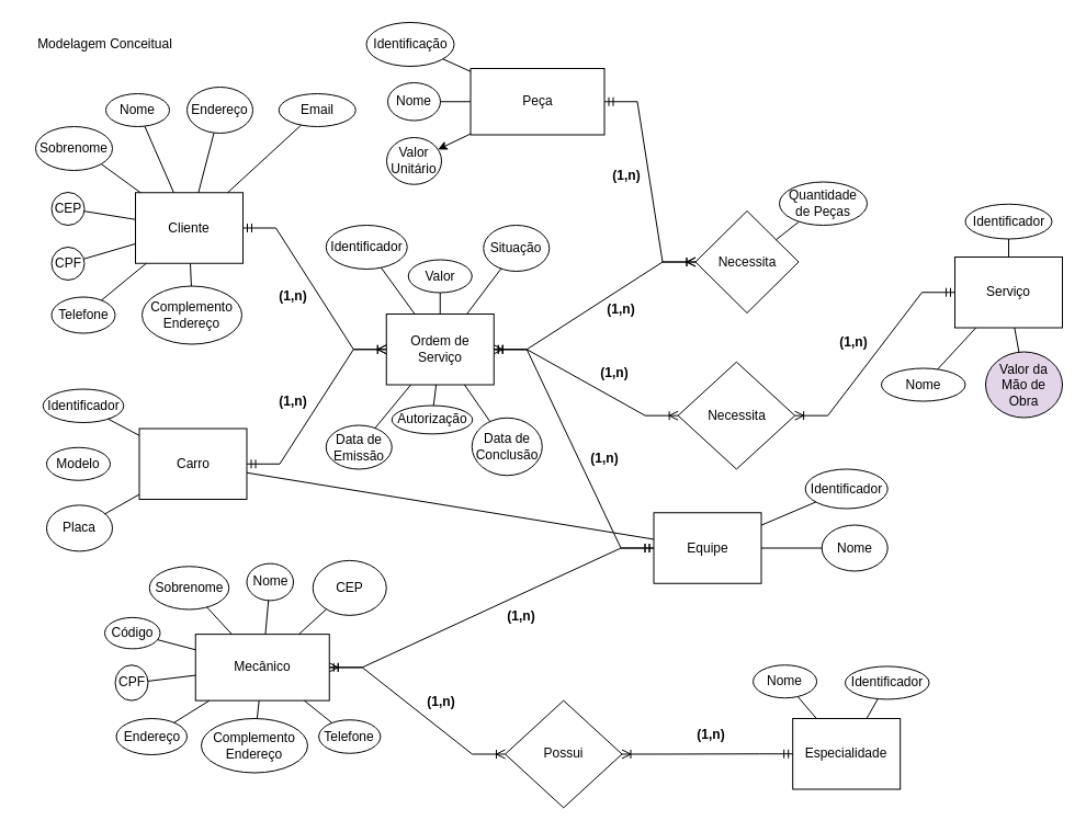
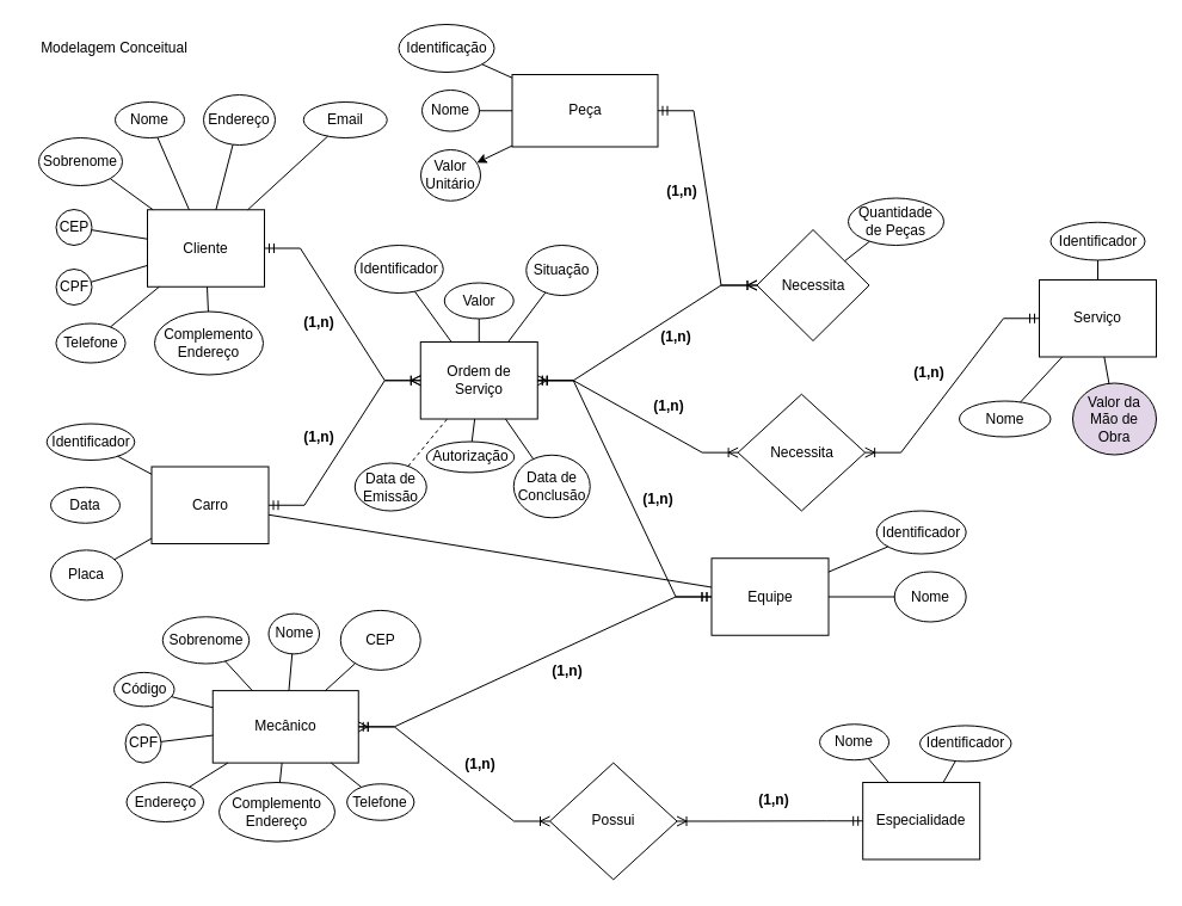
  <mxCell id="0" />
  <mxCell id="1" parent="0" />
  <mxCell id="2" value="Modelagem Conceitual" style="text;html=1;align=center;verticalAlign=middle;resizable=0;points=[];autosize=1;strokeColor=none;fillColor=none;" parent="1" vertex="1"><mxGeometry y="25" width="150" height="30" as="geometry" x="20" /></mxCell>
  <mxCell id="3" value="Cliente" style="rounded=0;whiteSpace=wrap;html=1;" parent="1" vertex="1"><mxGeometry x="123" y="175.25" width="98" height="64.5" as="geometry" /></mxCell>
  <mxCell id="4" value="Necessita" style="rhombus;whiteSpace=wrap;html=1;" parent="1" vertex="1"><mxGeometry x="633.5" y="192" width="94" height="93" as="geometry" /></mxCell>
  <mxCell id="5" value="Peça" style="rounded=0;whiteSpace=wrap;html=1;" parent="1" vertex="1"><mxGeometry x="428.5" y="62" width="122" height="60.5" as="geometry" /></mxCell>
  <mxCell id="6" value="Nome" style="ellipse;whiteSpace=wrap;html=1;" parent="1" vertex="1"><mxGeometry x="96" y="85" width="58" height="30" as="geometry" /></mxCell>
  <mxCell id="7" value="Sobrenome" style="ellipse;whiteSpace=wrap;html=1;" parent="1" vertex="1"><mxGeometry x="32" y="115" width="70" height="40" as="geometry" /></mxCell>
  <mxCell id="8" value="Endereço" style="ellipse;whiteSpace=wrap;html=1;" parent="1" vertex="1"><mxGeometry x="170" y="79" width="60" height="42" as="geometry" /></mxCell>
  <mxCell id="9" value="Complemento Endereço" style="ellipse;whiteSpace=wrap;html=1;" parent="1" vertex="1"><mxGeometry x="129" y="260.5" width="91" height="53" as="geometry" /></mxCell>
  <mxCell id="10" value="Telefone" style="ellipse;whiteSpace=wrap;html=1;" parent="1" vertex="1"><mxGeometry x="46.5" y="270.5" width="58" height="33" as="geometry" /></mxCell>
  <mxCell id="11" value="Email" style="ellipse;whiteSpace=wrap;html=1;" parent="1" vertex="1"><mxGeometry x="253.75" y="85" width="70" height="30" as="geometry" /></mxCell>
  <mxCell id="12" value="Quantidade de Peças" style="ellipse;whiteSpace=wrap;html=1;" parent="1" vertex="1"><mxGeometry x="710" y="165.5" width="80" height="39.5" as="geometry" /></mxCell>
  <mxCell id="13" value="Identificação" style="ellipse;whiteSpace=wrap;html=1;" parent="1" vertex="1"><mxGeometry x="333.5" y="20" width="80" height="40" as="geometry" /></mxCell>
  <mxCell id="14" value="Nome" style="ellipse;whiteSpace=wrap;html=1;" parent="1" vertex="1"><mxGeometry x="353" y="75" width="48" height="34.5" as="geometry" /></mxCell>
  <mxCell id="15" value="Valor Unitário" style="ellipse;whiteSpace=wrap;html=1;" parent="1" vertex="1"><mxGeometry x="352" y="125" width="50" height="42.75" as="geometry" /></mxCell>
  <mxCell id="16" value="" style="endArrow=none;html=1;rounded=0;entryX=1;entryY=1;entryDx=0;entryDy=0;" parent="1" source="3" target="7" edge="1"><mxGeometry width="50" height="50" relative="1" as="geometry"><mxPoint x="280" y="255" as="sourcePoint" /><mxPoint x="330" y="205" as="targetPoint" /></mxGeometry></mxCell>
  <mxCell id="17" value="" style="endArrow=none;html=1;rounded=0;" parent="1" source="3" target="6" edge="1"><mxGeometry width="50" height="50" relative="1" as="geometry"><mxPoint x="280" y="255" as="sourcePoint" /><mxPoint x="330" y="205" as="targetPoint" /></mxGeometry></mxCell>
  <mxCell id="18" value="" style="endArrow=none;html=1;rounded=0;" parent="1" source="3" target="8" edge="1"><mxGeometry width="50" height="50" relative="1" as="geometry"><mxPoint x="280" y="255" as="sourcePoint" /><mxPoint x="330" y="205" as="targetPoint" /></mxGeometry></mxCell>
  <mxCell id="19" value="" style="endArrow=none;html=1;rounded=0;" parent="1" source="9" target="3" edge="1"><mxGeometry width="50" height="50" relative="1" as="geometry"><mxPoint x="280" y="255" as="sourcePoint" /><mxPoint x="330" y="205" as="targetPoint" /></mxGeometry></mxCell>
  <mxCell id="20" value="" style="endArrow=none;html=1;rounded=0;" parent="1" source="11" target="3" edge="1"><mxGeometry width="50" height="50" relative="1" as="geometry"><mxPoint x="280" y="255" as="sourcePoint" /><mxPoint x="330" y="205" as="targetPoint" /></mxGeometry></mxCell>
  <mxCell id="21" value="" style="endArrow=none;html=1;rounded=0;" parent="1" source="3" target="10" edge="1"><mxGeometry width="50" height="50" relative="1" as="geometry"><mxPoint x="280" y="255" as="sourcePoint" /><mxPoint x="330" y="205" as="targetPoint" /></mxGeometry></mxCell>
  <mxCell id="22" value="" style="endArrow=none;html=1;rounded=0;" parent="1" source="12" target="4" edge="1"><mxGeometry width="50" height="50" relative="1" as="geometry"><mxPoint x="590" y="164.25" as="sourcePoint" /><mxPoint x="640" y="114.25" as="targetPoint" /></mxGeometry></mxCell>
  <mxCell id="23" value="" style="endArrow=none;html=1;rounded=0;" parent="1" source="5" target="13" edge="1"><mxGeometry width="50" height="50" relative="1" as="geometry"><mxPoint x="263.5" y="255" as="sourcePoint" /><mxPoint x="313.5" y="205" as="targetPoint" /></mxGeometry></mxCell>
  <mxCell id="24" value="" style="endArrow=none;html=1;rounded=0;" parent="1" source="5" target="14" edge="1"><mxGeometry width="50" height="50" relative="1" as="geometry"><mxPoint x="263.5" y="255" as="sourcePoint" /><mxPoint x="313.5" y="205" as="targetPoint" /></mxGeometry></mxCell>
  <mxCell id="25" value="" style="endArrow=classic;html=1;rounded=0;" parent="1" source="5" target="15" edge="1"><mxGeometry width="50" height="50" relative="1" as="geometry"><mxPoint x="263.5" y="255" as="sourcePoint" /><mxPoint x="313.5" y="205" as="targetPoint" /></mxGeometry></mxCell>
  <mxCell id="26" value="&lt;b&gt;(1,n)&lt;/b&gt;" style="text;strokeColor=none;align=center;fillColor=none;html=1;verticalAlign=middle;whiteSpace=wrap;rounded=0;" parent="1" vertex="1"><mxGeometry x="617.63" y="655" width="60" height="30" as="geometry" /></mxCell>
  <mxCell id="27" value="&lt;b&gt;(1,n)&lt;/b&gt;" style="text;strokeColor=none;align=center;fillColor=none;html=1;verticalAlign=middle;whiteSpace=wrap;rounded=0;" parent="1" vertex="1"><mxGeometry x="236.75" y="255" width="60" height="30" as="geometry" /></mxCell>
  <mxCell id="28" value="CEP" style="ellipse;whiteSpace=wrap;html=1;" parent="1" vertex="1"><mxGeometry x="46.5" y="175" width="30" height="30" as="geometry" /></mxCell>
  <mxCell id="29" value="" style="endArrow=none;html=1;rounded=0;" parent="1" source="28" target="3" edge="1"><mxGeometry width="50" height="50" relative="1" as="geometry"><mxPoint x="420" y="285" as="sourcePoint" /><mxPoint x="470" y="235" as="targetPoint" /></mxGeometry></mxCell>
  <mxCell id="30" value="CPF" style="ellipse;whiteSpace=wrap;html=1;" parent="1" vertex="1"><mxGeometry x="46.5" y="225" width="30" height="30" as="geometry" /></mxCell>
  <mxCell id="31" value="" style="endArrow=none;html=1;rounded=0;" parent="1" source="30" target="3" edge="1"><mxGeometry width="50" height="50" relative="1" as="geometry"><mxPoint x="420" y="285" as="sourcePoint" /><mxPoint x="470" y="235" as="targetPoint" /></mxGeometry></mxCell>
  <mxCell id="32" value="Carro" style="rounded=0;whiteSpace=wrap;html=1;" parent="1" vertex="1"><mxGeometry x="126.5" y="390.5" width="98" height="64.5" as="geometry" /></mxCell>
- <mxCell id="33" value="Modelo" style="ellipse;whiteSpace=wrap;html=1;" parent="1" vertex="1"><mxGeometry x="42" y="407.75" width="58" height="30" as="geometry" /></mxCell>
+ <mxCell id="33" value="Data" style="ellipse;whiteSpace=wrap;html=1;" parent="1" vertex="1"><mxGeometry x="42" y="407.75" width="58" height="30" as="geometry" /></mxCell>
  <mxCell id="34" value="Placa" style="ellipse;whiteSpace=wrap;html=1;" parent="1" vertex="1"><mxGeometry x="42" y="460.37" width="60" height="42" as="geometry" /></mxCell>
  <mxCell id="35" value="" style="endArrow=none;html=1;rounded=0;" parent="1" source="32" target="70" edge="1"><mxGeometry width="50" height="50" relative="1" as="geometry"><mxPoint x="300" y="485" as="sourcePoint" /><mxPoint x="350" y="435" as="targetPoint" /></mxGeometry></mxCell>
  <mxCell id="36" value="" style="endArrow=none;html=1;rounded=0;" parent="1" source="32" target="34" edge="1"><mxGeometry width="50" height="50" relative="1" as="geometry"><mxPoint x="300" y="485" as="sourcePoint" /><mxPoint x="350" y="435" as="targetPoint" /></mxGeometry></mxCell>
  <mxCell id="37" value="Mecânico" style="rounded=0;whiteSpace=wrap;html=1;" parent="1" vertex="1"><mxGeometry x="177.75" y="578.11" width="122" height="60.5" as="geometry" /></mxCell>
  <mxCell id="38" value="Código" style="ellipse;whiteSpace=wrap;html=1;" parent="1" vertex="1"><mxGeometry x="95" y="562.87" width="50.5" height="28.5" as="geometry" /></mxCell>
  <mxCell id="39" value="Nome" style="ellipse;whiteSpace=wrap;html=1;" parent="1" vertex="1"><mxGeometry x="224.5" y="513.62" width="42.5" height="33.75" as="geometry" /></mxCell>
  <mxCell id="40" value="Sobrenome" style="ellipse;whiteSpace=wrap;html=1;" parent="1" vertex="1"><mxGeometry x="135.75" y="516.25" width="72.5" height="39.25" as="geometry" /></mxCell>
  <mxCell id="41" value="CEP" style="ellipse;whiteSpace=wrap;html=1;" parent="1" vertex="1"><mxGeometry x="284.75" y="510.88" width="67" height="50" as="geometry" /></mxCell>
  <mxCell id="42" value="Complemento Endereço" style="ellipse;whiteSpace=wrap;html=1;" parent="1" vertex="1"><mxGeometry x="183" y="655" width="97" height="49.5" as="geometry" /></mxCell>
  <mxCell id="43" value="" style="endArrow=none;html=1;rounded=0;" parent="1" source="37" target="38" edge="1"><mxGeometry width="50" height="50" relative="1" as="geometry"><mxPoint x="-402.75" y="661.61" as="sourcePoint" /><mxPoint x="111.723" y="604.404" as="targetPoint" /></mxGeometry></mxCell>
  <mxCell id="44" value="" style="endArrow=none;html=1;rounded=0;" parent="1" source="37" target="39" edge="1"><mxGeometry width="50" height="50" relative="1" as="geometry"><mxPoint x="-402.75" y="661.61" as="sourcePoint" /><mxPoint x="-352.75" y="611.61" as="targetPoint" /></mxGeometry></mxCell>
  <mxCell id="45" value="" style="endArrow=none;html=1;rounded=0;" parent="1" source="37" target="40" edge="1"><mxGeometry width="50" height="50" relative="1" as="geometry"><mxPoint x="-402.75" y="661.61" as="sourcePoint" /><mxPoint x="-352.75" y="611.61" as="targetPoint" /></mxGeometry></mxCell>
  <mxCell id="46" value="" style="endArrow=none;html=1;rounded=0;" parent="1" source="42" target="37" edge="1"><mxGeometry width="50" height="50" relative="1" as="geometry"><mxPoint x="-402.75" y="661.61" as="sourcePoint" /><mxPoint x="-352.75" y="611.61" as="targetPoint" /></mxGeometry></mxCell>
  <mxCell id="47" value="" style="endArrow=none;html=1;rounded=0;" parent="1" source="41" target="37" edge="1"><mxGeometry width="50" height="50" relative="1" as="geometry"><mxPoint x="-402.75" y="661.61" as="sourcePoint" /><mxPoint x="-352.75" y="611.61" as="targetPoint" /></mxGeometry></mxCell>
  <mxCell id="48" value="Endereço" style="ellipse;whiteSpace=wrap;html=1;" parent="1" vertex="1"><mxGeometry x="105.5" y="655" width="64.5" height="33" as="geometry" /></mxCell>
  <mxCell id="49" value="" style="endArrow=none;html=1;rounded=0;" parent="1" source="37" target="48" edge="1"><mxGeometry width="50" height="50" relative="1" as="geometry"><mxPoint x="-302.75" y="711.61" as="sourcePoint" /><mxPoint x="-252.75" y="661.61" as="targetPoint" /></mxGeometry></mxCell>
  <mxCell id="50" value="CPF" style="ellipse;whiteSpace=wrap;html=1;" parent="1" vertex="1"><mxGeometry x="104.5" y="606.24" width="30" height="32.37" as="geometry" /></mxCell>
  <mxCell id="51" value="" style="endArrow=none;html=1;rounded=0;" parent="1" source="50" target="37" edge="1"><mxGeometry width="50" height="50" relative="1" as="geometry"><mxPoint x="-90.25" y="558.11" as="sourcePoint" /><mxPoint x="-40.25" y="508.11" as="targetPoint" /></mxGeometry></mxCell>
  <mxCell id="52" value="Especialidade" style="rounded=0;whiteSpace=wrap;html=1;" parent="1" vertex="1"><mxGeometry x="722.19" y="655" width="98" height="64.5" as="geometry" /></mxCell>
  <mxCell id="53" value="Nome" style="ellipse;whiteSpace=wrap;html=1;" parent="1" vertex="1"><mxGeometry x="686.07" y="606.24" width="58" height="30" as="geometry" /></mxCell>
  <mxCell id="54" value="Identificador" style="ellipse;whiteSpace=wrap;html=1;" parent="1" vertex="1"><mxGeometry x="770" y="607.42" width="76.5" height="30" as="geometry" /></mxCell>
  <mxCell id="55" value="" style="endArrow=none;html=1;rounded=0;" parent="1" source="52" target="53" edge="1"><mxGeometry width="50" height="50" relative="1" as="geometry"><mxPoint x="625.44" y="345" as="sourcePoint" /><mxPoint x="675.44" y="295" as="targetPoint" /></mxGeometry></mxCell>
  <mxCell id="56" value="" style="endArrow=none;html=1;rounded=0;" parent="1" source="52" target="54" edge="1"><mxGeometry width="50" height="50" relative="1" as="geometry"><mxPoint x="625.44" y="345" as="sourcePoint" /><mxPoint x="675.44" y="295" as="targetPoint" /></mxGeometry></mxCell>
  <mxCell id="57" value="Ordem de Serviço" style="rounded=0;whiteSpace=wrap;html=1;" parent="1" vertex="1"><mxGeometry x="351.75" y="286.01" width="98" height="64.5" as="geometry" /></mxCell>
  <mxCell id="58" value="Valor" style="ellipse;whiteSpace=wrap;html=1;" parent="1" vertex="1"><mxGeometry x="371.75" y="236.5" width="58" height="30" as="geometry" /></mxCell>
  <mxCell id="59" value="Situação" style="ellipse;whiteSpace=wrap;html=1;" parent="1" vertex="1"><mxGeometry x="440.25" y="205" width="60" height="42" as="geometry" /></mxCell>
  <mxCell id="60" value="Autorização" style="ellipse;whiteSpace=wrap;html=1;" parent="1" vertex="1"><mxGeometry x="356.75" y="369.5" width="73.5" height="25.87" as="geometry" /></mxCell>
  <mxCell id="61" value="Data de Conclusão" style="ellipse;whiteSpace=wrap;html=1;" parent="1" vertex="1"><mxGeometry x="429.75" y="380.75" width="64" height="52.5" as="geometry" /></mxCell>
  <mxCell id="62" value="" style="endArrow=none;html=1;rounded=0;" parent="1" source="57" target="58" edge="1"><mxGeometry width="50" height="50" relative="1" as="geometry"><mxPoint x="508.75" y="358.13" as="sourcePoint" /><mxPoint x="558.75" y="308.13" as="targetPoint" /></mxGeometry></mxCell>
  <mxCell id="63" value="" style="endArrow=none;html=1;rounded=0;" parent="1" source="57" target="59" edge="1"><mxGeometry width="50" height="50" relative="1" as="geometry"><mxPoint x="508.75" y="358.13" as="sourcePoint" /><mxPoint x="558.75" y="308.13" as="targetPoint" /></mxGeometry></mxCell>
  <mxCell id="64" value="" style="endArrow=none;html=1;rounded=0;" parent="1" source="60" target="57" edge="1"><mxGeometry width="50" height="50" relative="1" as="geometry"><mxPoint x="508.75" y="358.13" as="sourcePoint" /><mxPoint x="558.75" y="308.13" as="targetPoint" /></mxGeometry></mxCell>
  <mxCell id="65" value="" style="endArrow=none;html=1;rounded=0;" parent="1" source="61" target="57" edge="1"><mxGeometry width="50" height="50" relative="1" as="geometry"><mxPoint x="508.75" y="358.13" as="sourcePoint" /><mxPoint x="558.75" y="308.13" as="targetPoint" /></mxGeometry></mxCell>
  <mxCell id="66" value="Identificador" style="ellipse;whiteSpace=wrap;html=1;" parent="1" vertex="1"><mxGeometry x="296.75" y="205" width="74" height="40" as="geometry" /></mxCell>
  <mxCell id="67" value="" style="endArrow=none;html=1;rounded=0;" parent="1" source="66" target="57" edge="1"><mxGeometry width="50" height="50" relative="1" as="geometry"><mxPoint x="648.75" y="388.13" as="sourcePoint" /><mxPoint x="698.75" y="338.13" as="targetPoint" /></mxGeometry></mxCell>
  <mxCell id="68" value="Data de Emissão" style="ellipse;whiteSpace=wrap;html=1;" parent="1" vertex="1"><mxGeometry x="296.75" y="387.5" width="60" height="40" as="geometry" /></mxCell>
- <mxCell id="69" value="" style="endArrow=none;html=1;rounded=0;" parent="1" source="68" target="57" edge="1"><mxGeometry width="50" height="50" relative="1" as="geometry"><mxPoint x="648.75" y="388.13" as="sourcePoint" /><mxPoint x="698.75" y="338.13" as="targetPoint" /></mxGeometry></mxCell>
+ <mxCell id="69" value="" style="endArrow=none;html=1;rounded=0;dashed=1;" parent="1" source="68" target="57" edge="1"><mxGeometry width="50" height="50" relative="1" as="geometry"><mxPoint x="648.75" y="388.13" as="sourcePoint" /><mxPoint x="698.75" y="338.13" as="targetPoint" /></mxGeometry></mxCell>
  <mxCell id="70" value="Equipe" style="rounded=0;whiteSpace=wrap;html=1;" parent="1" vertex="1"><mxGeometry x="595.5" y="467.25" width="98" height="64.5" as="geometry" /></mxCell>
  <mxCell id="71" value="Identificador" style="ellipse;whiteSpace=wrap;html=1;" parent="1" vertex="1"><mxGeometry x="733.69" y="427.5" width="75" height="36" as="geometry" /></mxCell>
  <mxCell id="72" value="Nome" style="ellipse;whiteSpace=wrap;html=1;" parent="1" vertex="1"><mxGeometry x="748.69" y="478.5" width="60" height="42" as="geometry" /></mxCell>
  <mxCell id="73" value="" style="endArrow=none;html=1;rounded=0;" parent="1" source="70" target="71" edge="1"><mxGeometry width="50" height="50" relative="1" as="geometry"><mxPoint x="1204.5" y="619.37" as="sourcePoint" /><mxPoint x="994.774" y="496.93" as="targetPoint" /></mxGeometry></mxCell>
  <mxCell id="74" value="" style="endArrow=none;html=1;rounded=0;" parent="1" source="70" target="72" edge="1"><mxGeometry width="50" height="50" relative="1" as="geometry"><mxPoint x="1204.5" y="619.37" as="sourcePoint" /><mxPoint x="1254.5" y="569.37" as="targetPoint" /></mxGeometry></mxCell>
  <mxCell id="75" value="Serviço" style="rounded=0;whiteSpace=wrap;html=1;" parent="1" vertex="1"><mxGeometry x="870" y="234" width="98" height="64.5" as="geometry" /></mxCell>
  <mxCell id="76" value="Identificador" style="ellipse;whiteSpace=wrap;html=1;" parent="1" vertex="1"><mxGeometry x="879.5" y="185.75" width="79" height="31.75" as="geometry" /></mxCell>
  <mxCell id="77" value="Nome" style="ellipse;whiteSpace=wrap;html=1;" parent="1" vertex="1"><mxGeometry x="803" y="335.51" width="76.5" height="30" as="geometry" /></mxCell>
  <mxCell id="78" value="" style="endArrow=none;html=1;rounded=0;" parent="1" source="75" target="76" edge="1"><mxGeometry width="50" height="50" relative="1" as="geometry"><mxPoint x="811" y="-16" as="sourcePoint" /><mxPoint x="861" y="-66" as="targetPoint" /></mxGeometry></mxCell>
  <mxCell id="79" value="" style="endArrow=none;html=1;rounded=0;" parent="1" source="75" target="77" edge="1"><mxGeometry width="50" height="50" relative="1" as="geometry"><mxPoint x="811" y="-16" as="sourcePoint" /><mxPoint x="861" y="-66" as="targetPoint" /></mxGeometry></mxCell>
  <mxCell id="80" value="Valor da Mão de Obra" style="ellipse;whiteSpace=wrap;html=1;fillColor=#e1d5e7;" parent="1" vertex="1"><mxGeometry x="898" y="320.51" width="70" height="60" as="geometry" /></mxCell>
  <mxCell id="81" value="" style="endArrow=none;html=1;rounded=0;" parent="1" source="80" target="75" edge="1"><mxGeometry width="50" height="50" relative="1" as="geometry"><mxPoint x="794.5" y="314" as="sourcePoint" /><mxPoint x="844.5" y="264" as="targetPoint" /></mxGeometry></mxCell>
  <mxCell id="82" value="" style="edgeStyle=entityRelationEdgeStyle;fontSize=12;html=1;endArrow=ERoneToMany;startArrow=ERmandOne;rounded=0;" parent="1" source="3" target="57" edge="1"><mxGeometry width="100" height="100" relative="1" as="geometry"><mxPoint x="390" y="475" as="sourcePoint" /><mxPoint x="350" y="395" as="targetPoint" /></mxGeometry></mxCell>
  <mxCell id="83" value="&lt;b&gt;(1,n)&lt;/b&gt;" style="text;strokeColor=none;align=center;fillColor=none;html=1;verticalAlign=middle;whiteSpace=wrap;rounded=0;" parent="1" vertex="1"><mxGeometry x="236.75" y="350.51" width="60" height="30" as="geometry" /></mxCell>
  <mxCell id="84" value="Necessita" style="rhombus;whiteSpace=wrap;html=1;" parent="1" vertex="1"><mxGeometry x="617.63" y="329.75" width="106.5" height="97.75" as="geometry" /></mxCell>
  <mxCell id="85" value="&lt;b&gt;(1,n)&lt;/b&gt;" style="text;strokeColor=none;align=center;fillColor=none;html=1;verticalAlign=middle;whiteSpace=wrap;rounded=0;" parent="1" vertex="1"><mxGeometry x="530" y="324.5" width="60" height="30" as="geometry" /></mxCell>
  <mxCell id="86" value="&lt;b&gt;(1,n)&lt;/b&gt;" style="text;strokeColor=none;align=center;fillColor=none;html=1;verticalAlign=middle;whiteSpace=wrap;rounded=0;" parent="1" vertex="1"><mxGeometry x="535.5" y="266.5" width="60" height="30" as="geometry" /></mxCell>
  <mxCell id="87" value="&lt;b&gt;(1,n)&lt;/b&gt;" style="text;strokeColor=none;align=center;fillColor=none;html=1;verticalAlign=middle;whiteSpace=wrap;rounded=0;" parent="1" vertex="1"><mxGeometry x="541" y="145.25" width="60" height="30" as="geometry" /></mxCell>
  <mxCell id="88" value="&lt;b&gt;(1,n)&lt;/b&gt;" style="text;strokeColor=none;align=center;fillColor=none;html=1;verticalAlign=middle;whiteSpace=wrap;rounded=0;" parent="1" vertex="1"><mxGeometry x="747.5" y="296.5" width="60" height="30" as="geometry" /></mxCell>
  <mxCell id="89" value="Possui" style="rhombus;whiteSpace=wrap;html=1;" parent="1" vertex="1"><mxGeometry x="460" y="638.61" width="106.5" height="97.75" as="geometry" /></mxCell>
  <mxCell id="90" value="" style="edgeStyle=entityRelationEdgeStyle;fontSize=12;html=1;endArrow=ERoneToMany;startArrow=ERmandOne;rounded=0;" parent="1" source="70" target="57" edge="1"><mxGeometry width="100" height="100" relative="1" as="geometry"><mxPoint x="570" y="545" as="sourcePoint" /><mxPoint x="670" y="445" as="targetPoint" /></mxGeometry></mxCell>
  <mxCell id="91" value="&lt;b&gt;(1,n)&lt;/b&gt;" style="text;strokeColor=none;align=center;fillColor=none;html=1;verticalAlign=middle;whiteSpace=wrap;rounded=0;" parent="1" vertex="1"><mxGeometry x="520.5" y="403.25" width="60" height="30" as="geometry" /></mxCell>
  <mxCell id="92" value="&lt;b&gt;(1,n)&lt;/b&gt;" style="text;strokeColor=none;align=center;fillColor=none;html=1;verticalAlign=middle;whiteSpace=wrap;rounded=0;" parent="1" vertex="1"><mxGeometry x="371.75" y="625" width="60" height="30" as="geometry" /></mxCell>
  <mxCell id="93" value="&lt;b&gt;(1,n)&lt;/b&gt;" style="text;strokeColor=none;align=center;fillColor=none;html=1;verticalAlign=middle;whiteSpace=wrap;rounded=0;" parent="1" vertex="1"><mxGeometry x="445" y="547.37" width="60" height="30" as="geometry" /></mxCell>
  <mxCell id="94" value="" style="edgeStyle=entityRelationEdgeStyle;fontSize=12;html=1;endArrow=ERoneToMany;startArrow=ERmandOne;rounded=0;" parent="1" source="32" target="57" edge="1"><mxGeometry width="100" height="100" relative="1" as="geometry"><mxPoint x="231" y="217.5" as="sourcePoint" /><mxPoint x="361.75" y="328.26" as="targetPoint" /></mxGeometry></mxCell>
  <mxCell id="95" value="Identificador" style="ellipse;whiteSpace=wrap;html=1;" parent="1" vertex="1"><mxGeometry x="38.75" y="354.5" width="73.5" height="30.49" as="geometry" /></mxCell>
  <mxCell id="96" value="" style="endArrow=none;html=1;rounded=0;" parent="1" source="32" target="95" edge="1"><mxGeometry width="50" height="50" relative="1" as="geometry"><mxPoint x="136.5" y="460.549" as="sourcePoint" /><mxPoint x="105.375" y="478.207" as="targetPoint" /></mxGeometry></mxCell>
  <mxCell id="97" value="Telefone" style="ellipse;whiteSpace=wrap;html=1;" parent="1" vertex="1"><mxGeometry x="290.13" y="656.25" width="56.25" height="30.5" as="geometry" /></mxCell>
  <mxCell id="98" value="" style="endArrow=none;html=1;rounded=0;" parent="1" source="97" target="37" edge="1"><mxGeometry width="50" height="50" relative="1" as="geometry"><mxPoint x="570" y="685" as="sourcePoint" /><mxPoint x="620" y="635" as="targetPoint" /></mxGeometry></mxCell>
  <mxCell id="99" value="" style="edgeStyle=entityRelationEdgeStyle;fontSize=12;html=1;endArrow=ERoneToMany;startArrow=ERmandOne;rounded=0;" parent="1" source="5" target="4" edge="1"><mxGeometry width="100" height="100" relative="1" as="geometry"><mxPoint x="231" y="218" as="sourcePoint" /><mxPoint x="362" y="328" as="targetPoint" /></mxGeometry></mxCell>
  <mxCell id="100" value="" style="edgeStyle=entityRelationEdgeStyle;fontSize=12;html=1;endArrow=ERoneToMany;startArrow=ERmandOne;rounded=0;" parent="1" source="57" target="4" edge="1"><mxGeometry width="100" height="100" relative="1" as="geometry"><mxPoint x="561" y="102" as="sourcePoint" /><mxPoint x="644" y="249" as="targetPoint" /></mxGeometry></mxCell>
  <mxCell id="101" value="" style="edgeStyle=entityRelationEdgeStyle;fontSize=12;html=1;endArrow=ERoneToMany;startArrow=ERmandOne;rounded=0;" parent="1" source="57" target="84" edge="1"><mxGeometry width="100" height="100" relative="1" as="geometry"><mxPoint x="460" y="328" as="sourcePoint" /><mxPoint x="644" y="249" as="targetPoint" /></mxGeometry></mxCell>
  <mxCell id="102" value="" style="edgeStyle=entityRelationEdgeStyle;fontSize=12;html=1;endArrow=ERoneToMany;startArrow=ERmandOne;rounded=0;" parent="1" source="75" target="84" edge="1"><mxGeometry width="100" height="100" relative="1" as="geometry"><mxPoint x="460" y="328" as="sourcePoint" /><mxPoint x="644" y="249" as="targetPoint" /></mxGeometry></mxCell>
  <mxCell id="103" value="" style="edgeStyle=entityRelationEdgeStyle;fontSize=12;html=1;endArrow=ERoneToMany;startArrow=ERmandOne;rounded=0;" parent="1" source="70" target="37" edge="1"><mxGeometry width="100" height="100" relative="1" as="geometry"><mxPoint x="606" y="510" as="sourcePoint" /><mxPoint x="460" y="328" as="targetPoint" /></mxGeometry></mxCell>
  <mxCell id="104" value="" style="edgeStyle=entityRelationEdgeStyle;fontSize=12;html=1;endArrow=ERoneToMany;startArrow=ERmandOne;rounded=0;" parent="1" source="37" target="89" edge="1"><mxGeometry width="100" height="100" relative="1" as="geometry"><mxPoint x="606" y="510" as="sourcePoint" /><mxPoint x="310" y="618" as="targetPoint" /></mxGeometry></mxCell>
  <mxCell id="105" value="" style="edgeStyle=entityRelationEdgeStyle;fontSize=12;html=1;endArrow=ERoneToMany;startArrow=ERmandOne;rounded=0;" parent="1" source="52" target="89" edge="1"><mxGeometry width="100" height="100" relative="1" as="geometry"><mxPoint x="310" y="618" as="sourcePoint" /><mxPoint x="470" y="697" as="targetPoint" /></mxGeometry></mxCell>
